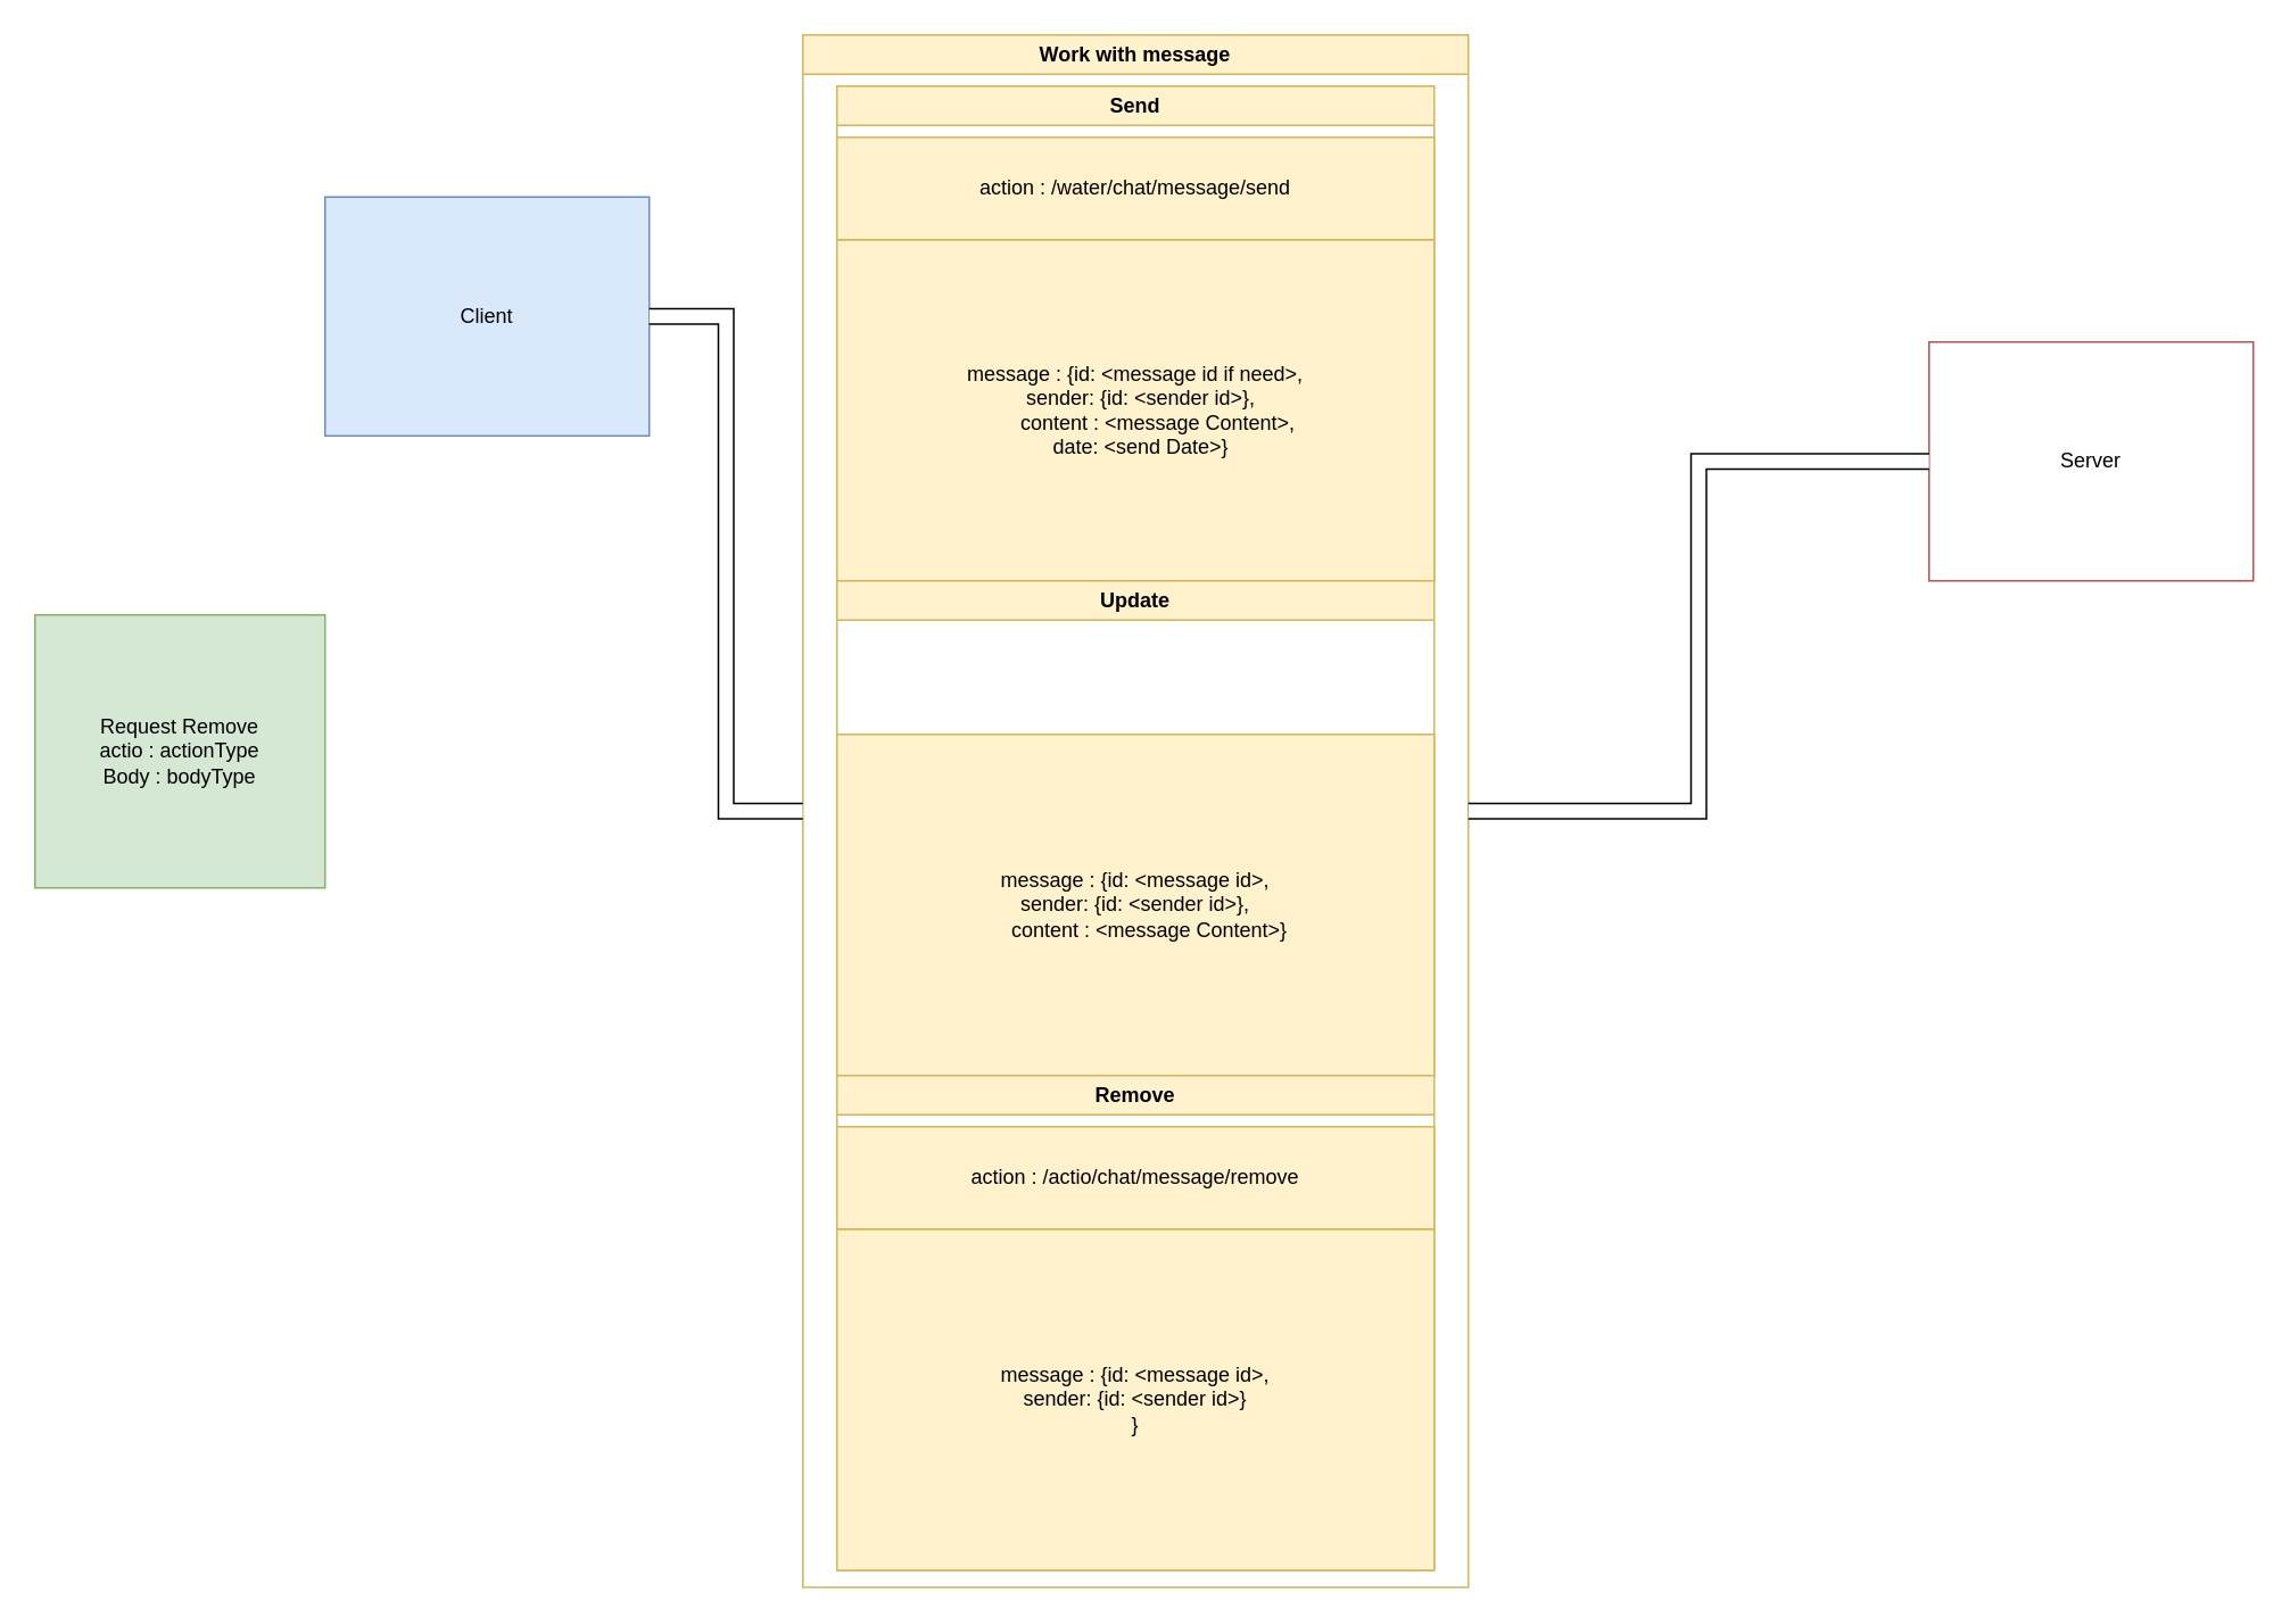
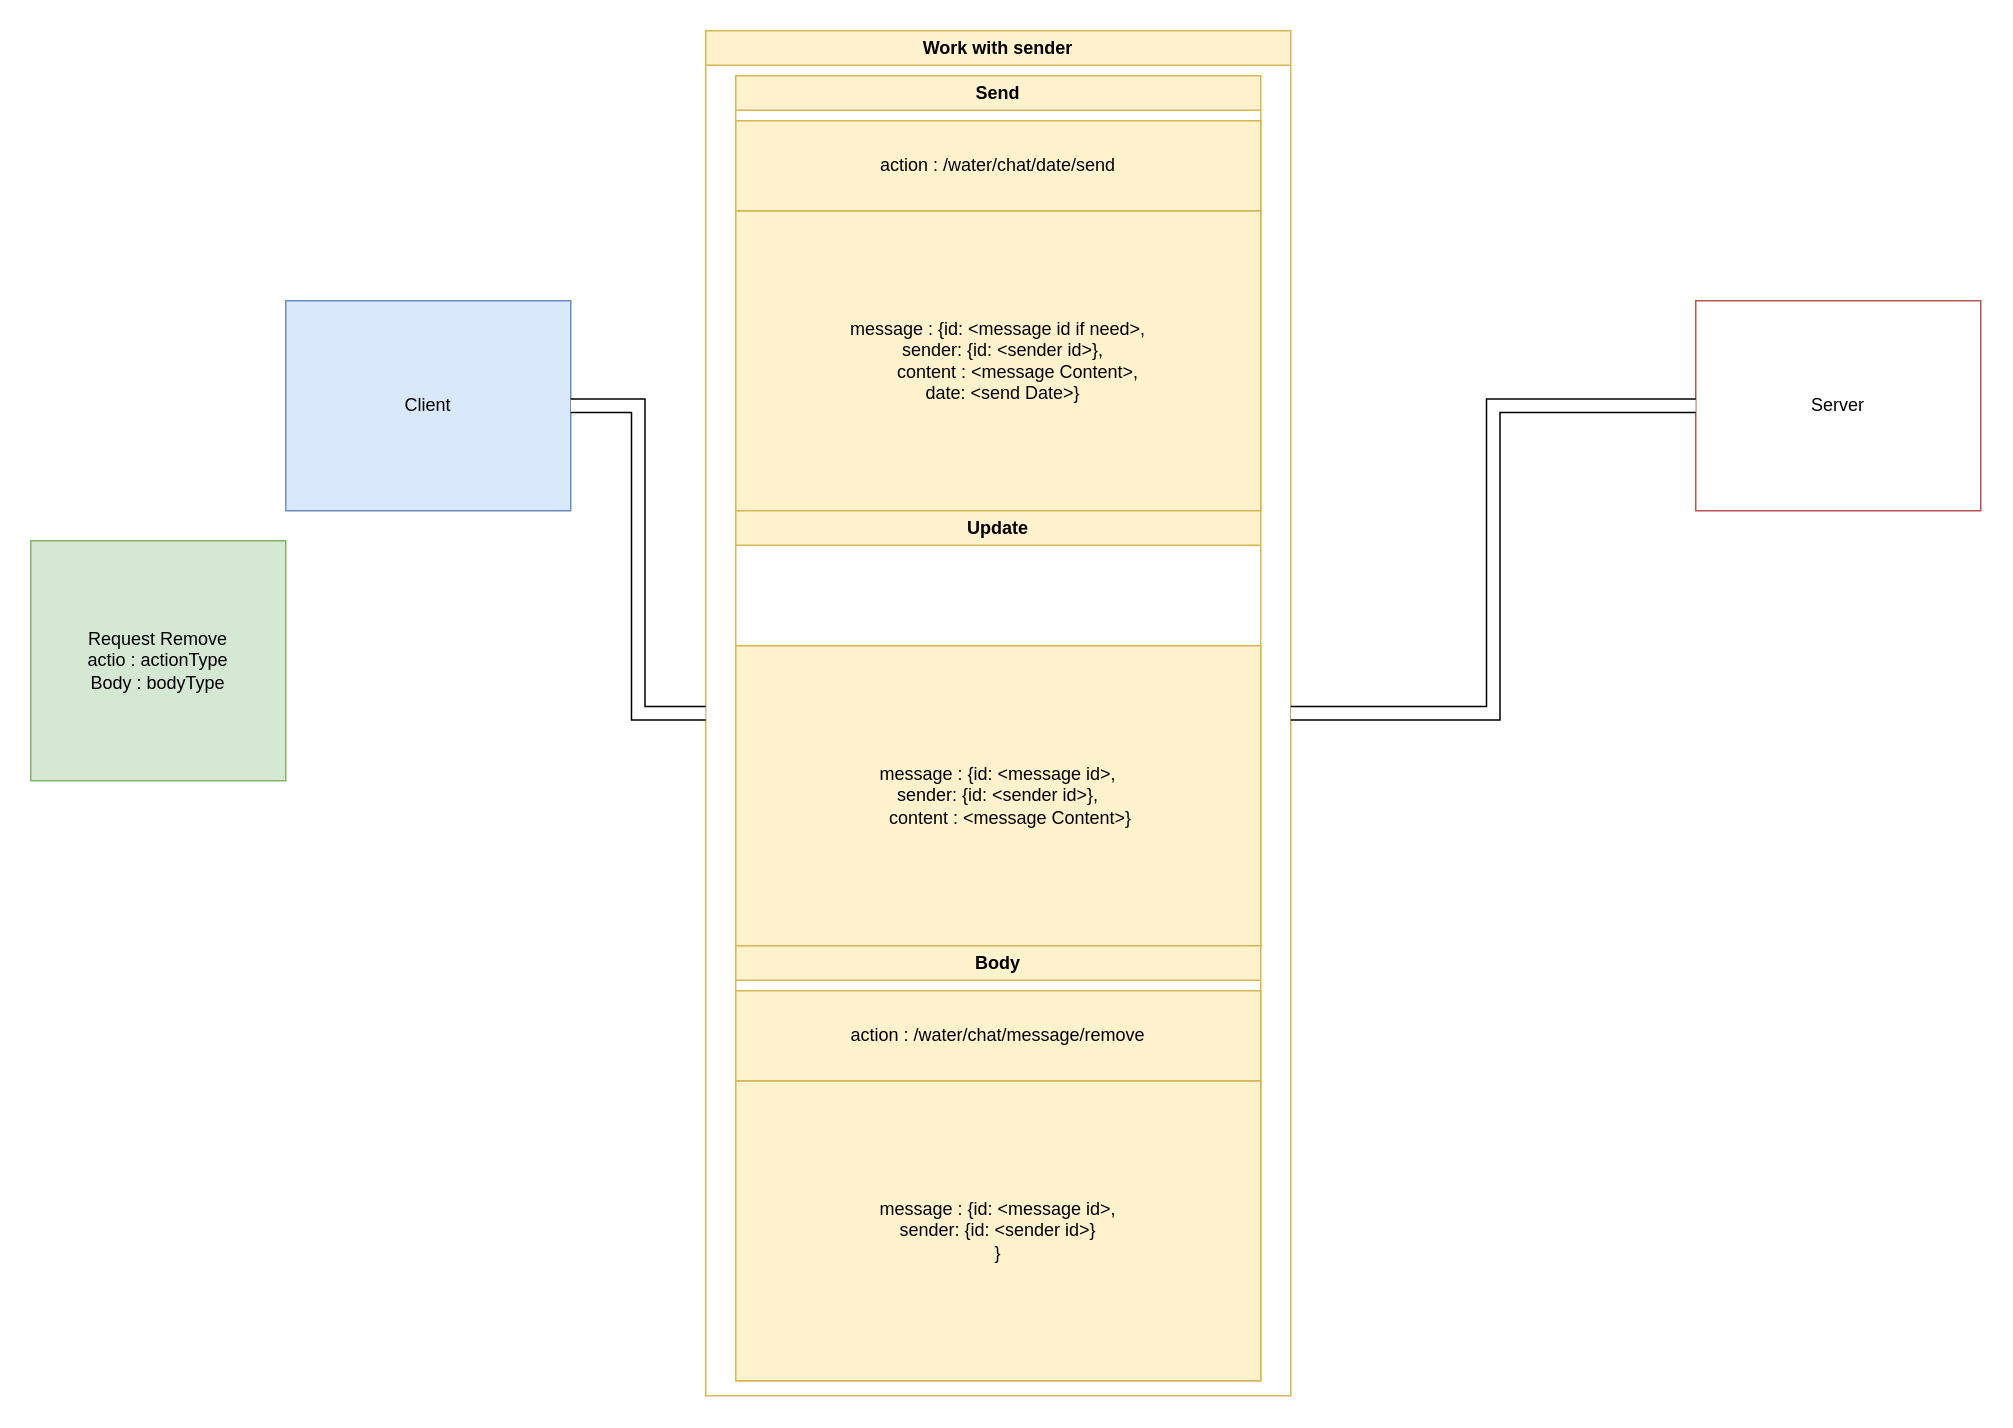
  <mxCell id="0" />
  <mxCell id="1" parent="0" />
- <mxCell id="2" value="Client" style="rounded=0;whiteSpace=wrap;html=1;fillColor=#dae8fc;strokeColor=#6c8ebf;" vertex="1" parent="1"><mxGeometry x="190" y="115" width="190" height="140" as="geometry" /></mxCell>
+ <mxCell id="2" value="Client" style="rounded=0;whiteSpace=wrap;html=1;fillColor=#dae8fc;strokeColor=#6c8ebf;" vertex="1" parent="1"><mxGeometry y="200" width="190" height="140" as="geometry" x="190" /></mxCell>
  <mxCell id="3" value="Request Remove&lt;br&gt;actio : actionType&lt;br&gt;Body : bodyType" style="rounded=0;whiteSpace=wrap;html=1;fillColor=#d5e8d4;strokeColor=#82b366;" vertex="1" parent="1"><mxGeometry x="20" y="360" width="170" height="160" as="geometry" /></mxCell>
  <mxCell id="4" value="Server" style="rounded=0;whiteSpace=wrap;html=1;fillColor=#ffffff;strokeColor=#b85450;" vertex="1" parent="1"><mxGeometry x="1130" y="200" width="190" height="140" as="geometry" /></mxCell>
- <mxCell id="5" value="Work with message" style="swimlane;whiteSpace=wrap;html=1;fillColor=#fff2cc;strokeColor=#d6b656;" vertex="1" parent="1"><mxGeometry x="470" y="20" width="390" height="910" as="geometry" /></mxCell>
+ <mxCell id="5" value="Work with sender" style="swimlane;whiteSpace=wrap;html=1;fillColor=#fff2cc;strokeColor=#d6b656;" vertex="1" parent="1"><mxGeometry x="470" y="20" width="390" height="910" as="geometry" /></mxCell>
  <mxCell id="6" value="Send" style="swimlane;whiteSpace=wrap;html=1;fillColor=#fff2cc;strokeColor=#d6b656;" vertex="1" parent="5"><mxGeometry x="20" y="30" width="350" height="290" as="geometry" /></mxCell>
  <mxCell id="7" value="message :&amp;nbsp;{&lt;span style=&quot;background-color: initial;&quot;&gt;id: &amp;lt;message id if need&amp;gt;,&lt;/span&gt;&lt;br&gt;&lt;div&gt;&amp;nbsp; sender: {&lt;span style=&quot;background-color: initial;&quot;&gt;id: &amp;lt;sender id&amp;gt;&lt;/span&gt;&lt;span style=&quot;background-color: initial;&quot;&gt;},&lt;/span&gt;&lt;/div&gt;&lt;div&gt;&amp;nbsp;&lt;span style=&quot;white-space: pre;&quot;&gt;&#09;&lt;/span&gt;content : &amp;lt;message Content&amp;gt;,&lt;/div&gt;&lt;div&gt;&amp;nbsp; date: &amp;lt;send Date&amp;gt;&lt;span style=&quot;background-color: initial;&quot;&gt;}&lt;/span&gt;&lt;/div&gt;" style="rounded=0;whiteSpace=wrap;html=1;fillColor=#fff2cc;strokeColor=#d6b656;" vertex="1" parent="6"><mxGeometry y="90" width="350" height="200" as="geometry" /></mxCell>
- <mxCell id="8" value="action :&amp;nbsp;/water/chat/message/send" style="whiteSpace=wrap;html=1;fillColor=#fff2cc;strokeColor=#d6b656;" vertex="1" parent="6"><mxGeometry y="30" width="350" height="60" as="geometry" /></mxCell>
+ <mxCell id="8" value="action :&amp;nbsp;/water/chat/date/send" style="whiteSpace=wrap;html=1;fillColor=#fff2cc;strokeColor=#d6b656;" vertex="1" parent="6"><mxGeometry y="30" width="350" height="60" as="geometry" /></mxCell>
  <mxCell id="9" value="Update" style="swimlane;whiteSpace=wrap;html=1;fillColor=#fff2cc;strokeColor=#d6b656;" vertex="1" parent="5"><mxGeometry x="20" y="320" width="350" height="290" as="geometry" /></mxCell>
  <mxCell id="10" value="message :&amp;nbsp;{&lt;span style=&quot;background-color: initial;&quot;&gt;id: &amp;lt;message id&amp;gt;&lt;/span&gt;&lt;span style=&quot;background-color: initial;&quot;&gt;,&lt;br&gt;&lt;/span&gt;sender: {id: &amp;lt;sender id&amp;gt;&lt;span style=&quot;border-color: var(--border-color); background-color: initial;&quot;&gt;},&lt;/span&gt;&lt;span style=&quot;background-color: initial;&quot;&gt;&lt;br&gt;&lt;/span&gt;&lt;div&gt;&amp;nbsp;&lt;span style=&quot;&quot;&gt;&lt;span style=&quot;white-space: pre;&quot;&gt;&amp;nbsp;&amp;nbsp;&amp;nbsp;&amp;nbsp;&lt;/span&gt;&lt;/span&gt;content : &amp;lt;message Content&amp;gt;&lt;span style=&quot;background-color: initial;&quot;&gt;}&lt;/span&gt;&lt;/div&gt;" style="rounded=0;whiteSpace=wrap;html=1;fillColor=#fff2cc;strokeColor=#d6b656;" vertex="1" parent="9"><mxGeometry y="90" width="350" height="200" as="geometry" /></mxCell>
- <mxCell id="11" value="Remove" style="swimlane;whiteSpace=wrap;html=1;fillColor=#fff2cc;strokeColor=#d6b656;" vertex="1" parent="5"><mxGeometry x="20" y="610" width="350" height="290" as="geometry" /></mxCell>
+ <mxCell id="11" value="Body" style="swimlane;whiteSpace=wrap;html=1;fillColor=#fff2cc;strokeColor=#d6b656;" vertex="1" parent="5"><mxGeometry x="20" y="610" width="350" height="290" as="geometry" /></mxCell>
  <mxCell id="12" value="message :&amp;nbsp;{id: &amp;lt;message id&amp;gt;,&lt;br&gt;sender: {&lt;span style=&quot;border-color: var(--border-color); background-color: initial;&quot;&gt;id: &amp;lt;sender id&amp;gt;&lt;/span&gt;&lt;span style=&quot;border-color: var(--border-color); background-color: initial;&quot;&gt;}&lt;/span&gt;&lt;span style=&quot;background-color: initial;&quot;&gt;&lt;br&gt;&lt;/span&gt;&lt;span style=&quot;background-color: initial;&quot;&gt;}&lt;/span&gt;&lt;span style=&quot;background-color: initial;&quot;&gt;&lt;br&gt;&lt;/span&gt;" style="rounded=0;whiteSpace=wrap;html=1;fillColor=#fff2cc;strokeColor=#d6b656;" vertex="1" parent="11"><mxGeometry y="90" width="350" height="200" as="geometry" /></mxCell>
- <mxCell id="13" value="action :&amp;nbsp;/actio/chat/message/remove" style="whiteSpace=wrap;html=1;fillColor=#fff2cc;strokeColor=#d6b656;" vertex="1" parent="11"><mxGeometry y="30" width="350" height="60" as="geometry" /></mxCell>
+ <mxCell id="13" value="action :&amp;nbsp;/water/chat/message/remove" style="whiteSpace=wrap;html=1;fillColor=#fff2cc;strokeColor=#d6b656;" vertex="1" parent="11"><mxGeometry y="30" width="350" height="60" as="geometry" /></mxCell>
  <mxCell id="14" value="" style="shape=filledEdge;curved=0;rounded=0;fixDash=1;endArrow=none;strokeWidth=10;fillColor=#ffffff;edgeStyle=orthogonalEdgeStyle;html=1;exitX=1;exitY=0.5;exitDx=0;exitDy=0;entryX=0;entryY=0.5;entryDx=0;entryDy=0;" edge="1" parent="1" source="2" target="5"><mxGeometry width="60" height="40" relative="1" as="geometry"><mxPoint x="430" y="440" as="sourcePoint" /><mxPoint x="490" y="400" as="targetPoint" /></mxGeometry></mxCell>
  <mxCell id="15" value="" style="shape=filledEdge;curved=0;rounded=0;fixDash=1;endArrow=none;strokeWidth=10;fillColor=#ffffff;edgeStyle=orthogonalEdgeStyle;html=1;exitX=1;exitY=0.5;exitDx=0;exitDy=0;entryX=0;entryY=0.5;entryDx=0;entryDy=0;" edge="1" parent="1" source="5" target="4"><mxGeometry width="60" height="40" relative="1" as="geometry"><mxPoint x="930" y="440" as="sourcePoint" /><mxPoint x="990" y="400" as="targetPoint" /></mxGeometry></mxCell>
